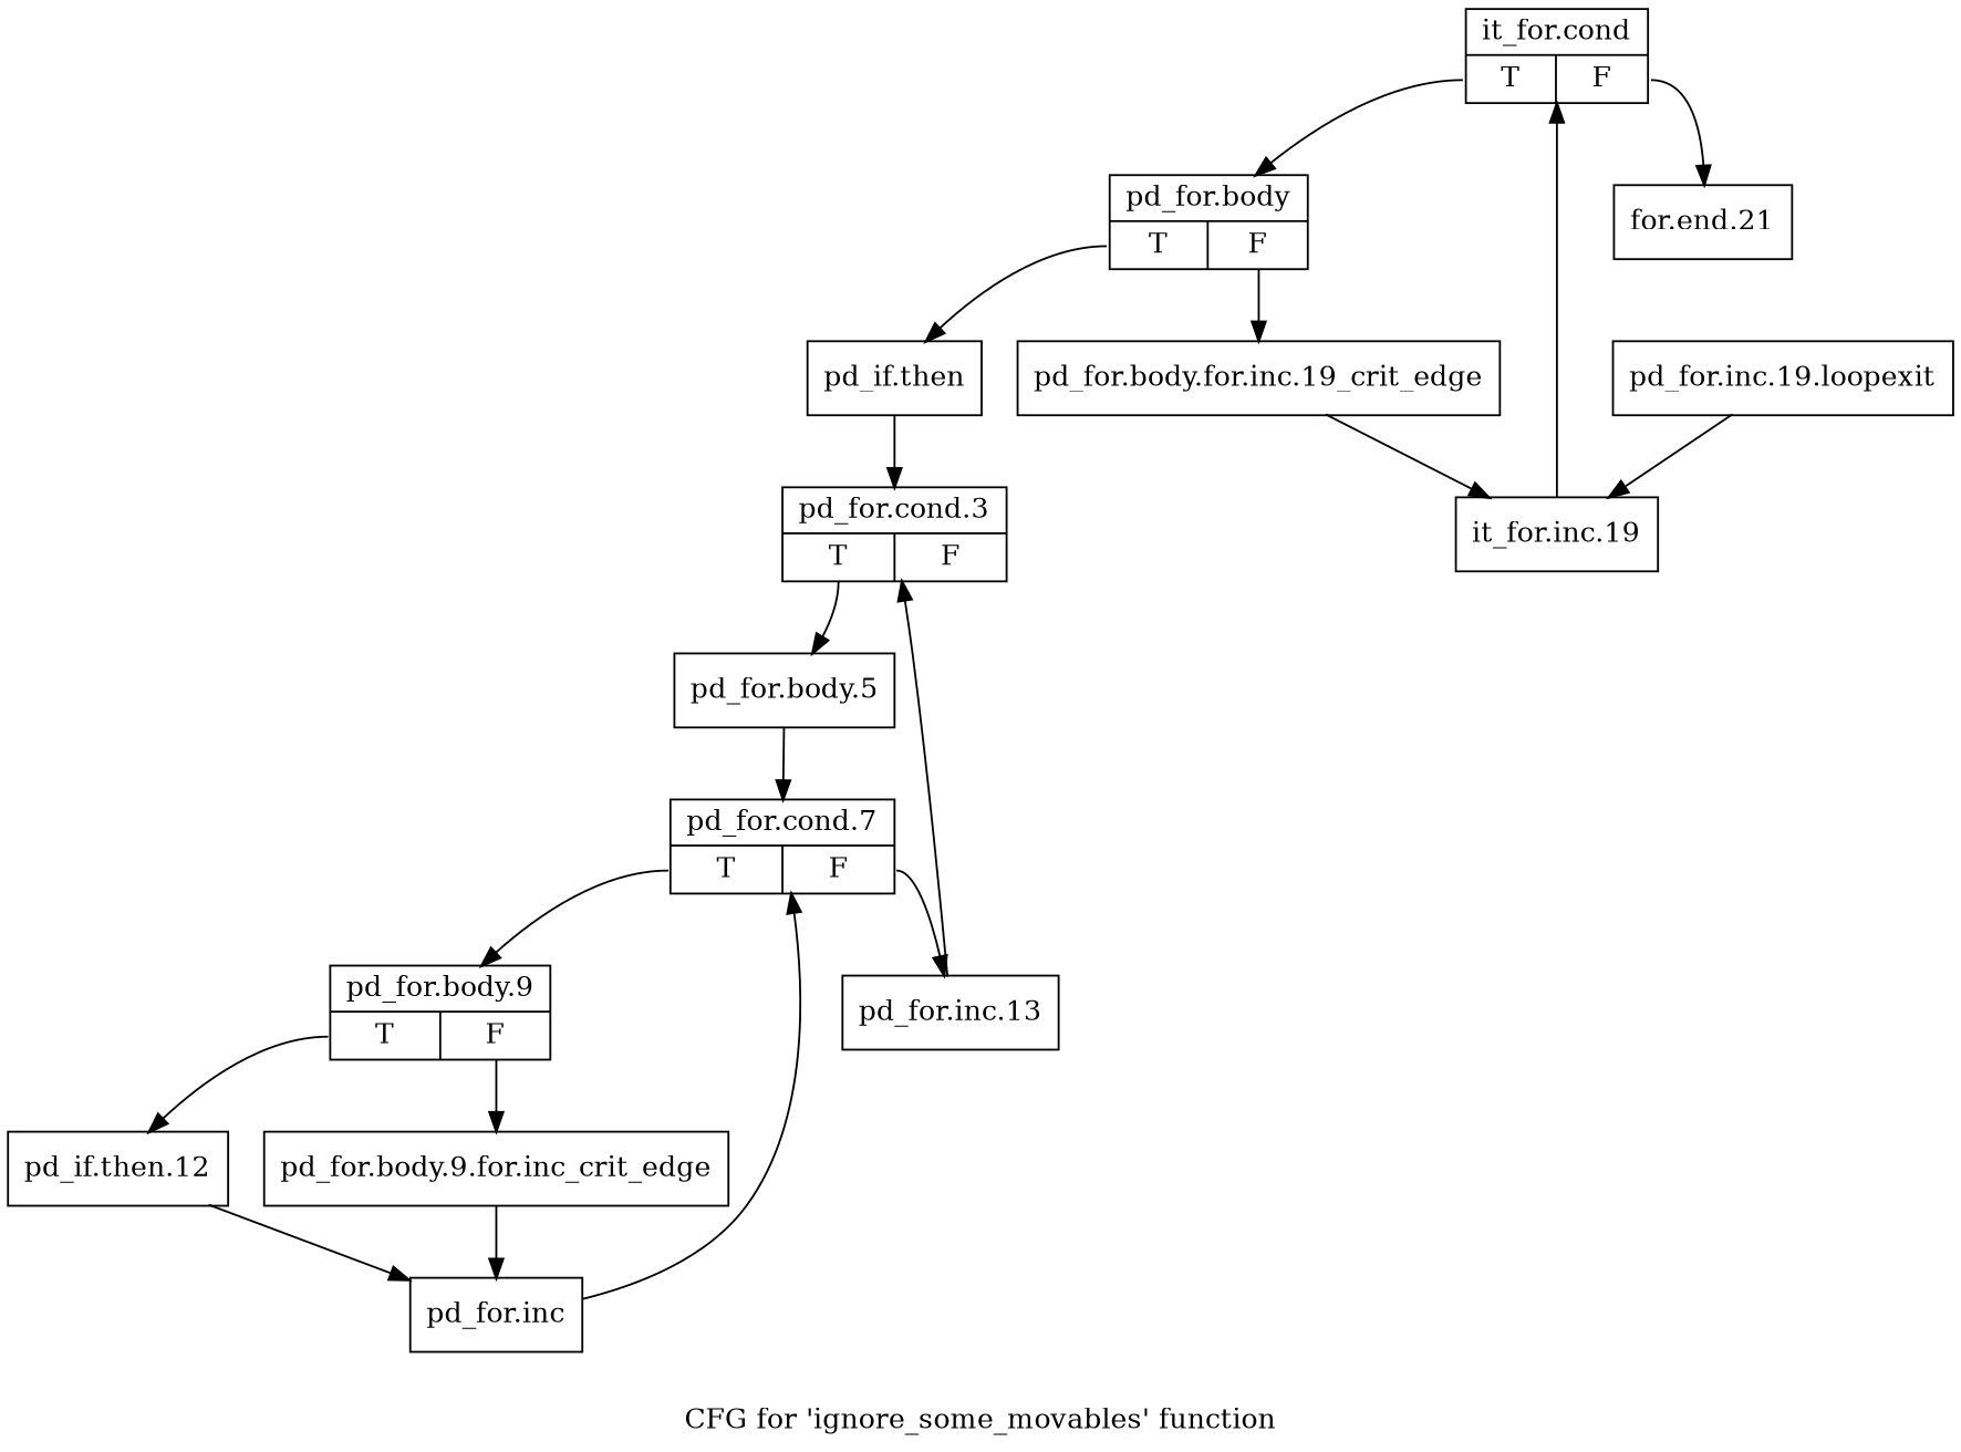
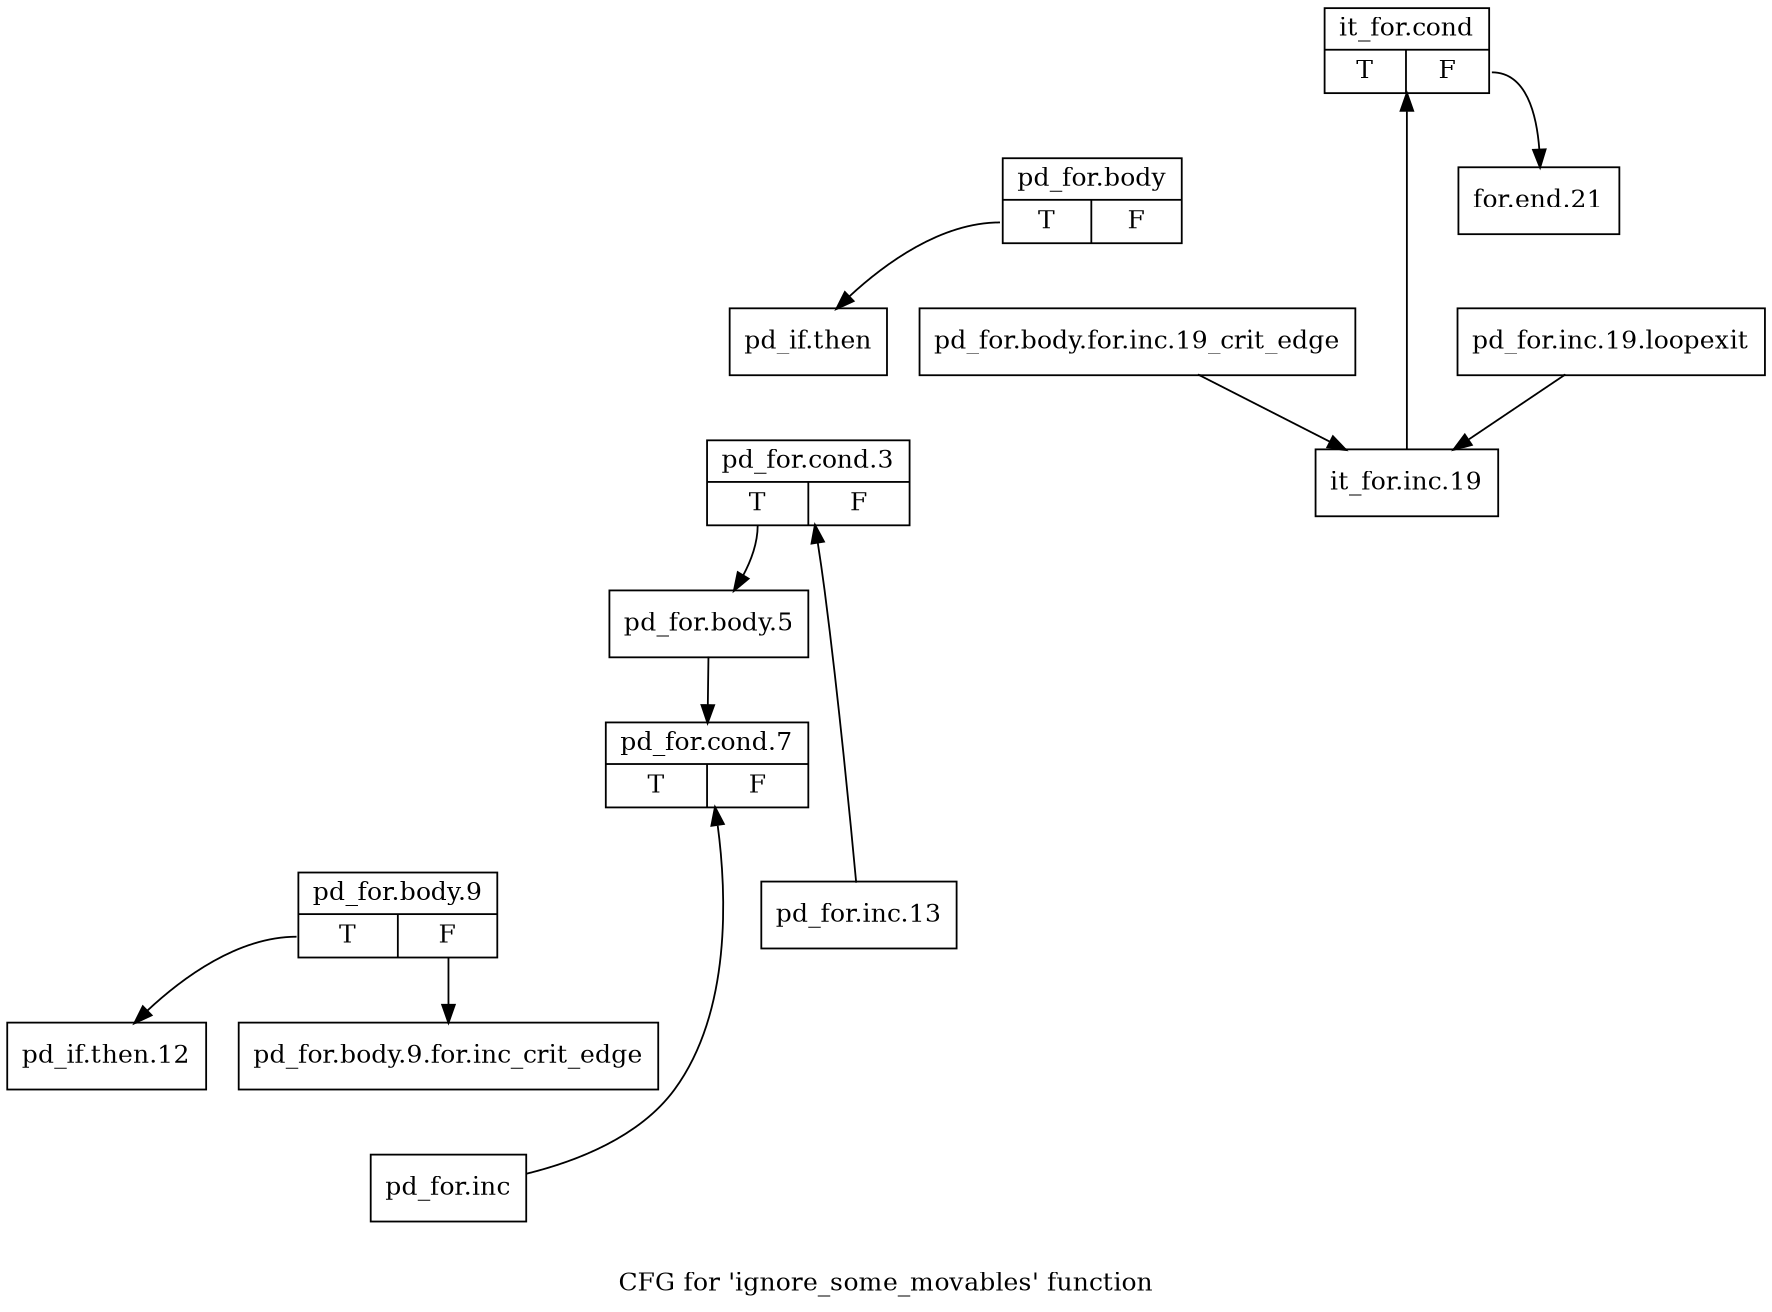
  digraph {
    label="CFG for 'ignore_some_movables' function"
    node [shape=record]
    n1 [label="{it_for.cond|{<s0>T|<s1>F}}"]
    n2 [label="{pd_for.body|{<s0>T|<s1>F}}"]
    n3 [label="{for.end.21}"]
    n4 [label="{pd_if.then}"]
    n5 [label="{pd_for.body.for.inc.19_crit_edge}"]
    n6 [label="{pd_for.cond.3|{<s0>T|<s1>F}}"]
    n7 [label="{it_for.inc.19}"]
    n8 [label="{pd_for.body.5}"]
    n9 [label="{pd_for.cond.7|{<s0>T|<s1>F}}"]
    n10 [label="{pd_for.inc.19.loopexit}"]
    n11 [label="{pd_for.body.9|{<s0>T|<s1>F}}"]
    n12 [label="{pd_for.inc.13}"]
    n13 [label="{pd_if.then.12}"]
    n14 [label="{pd_for.body.9.for.inc_crit_edge}"]
    n15 [label="{pd_for.inc}"]
-   n1 -> n2 [tailport=s0]
    n1 -> n3 [tailport=s1]
    n2 -> n4 [tailport=s0]
-   n2 -> n5 [tailport=s1]
-   n4 -> n6
    n5 -> n7
    n6 -> n8 [tailport=s0]
    n7 -> n1
    n8 -> n9
-   n9 -> n11 [tailport=s0]
-   n9 -> n12 [tailport=s1]
    n10 -> n7
    n11 -> n13 [tailport=s0]
    n11 -> n14 [tailport=s1]
    n12 -> n6
-   n13 -> n15
-   n14 -> n15
    n15 -> n9
  }
